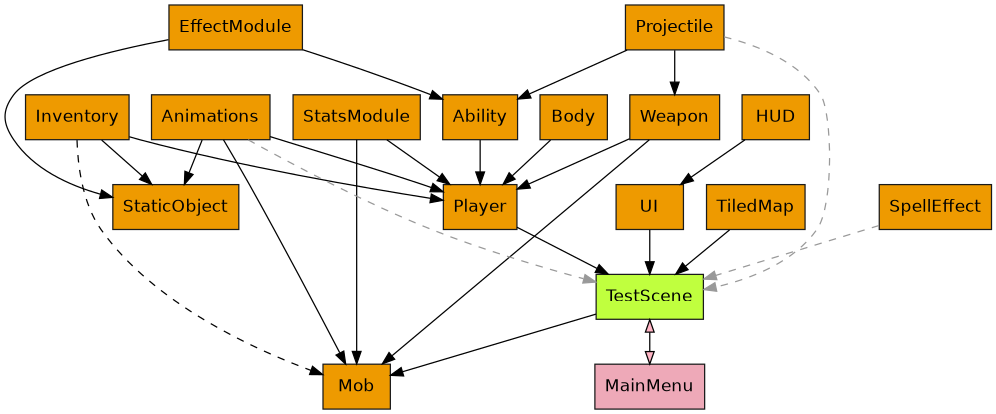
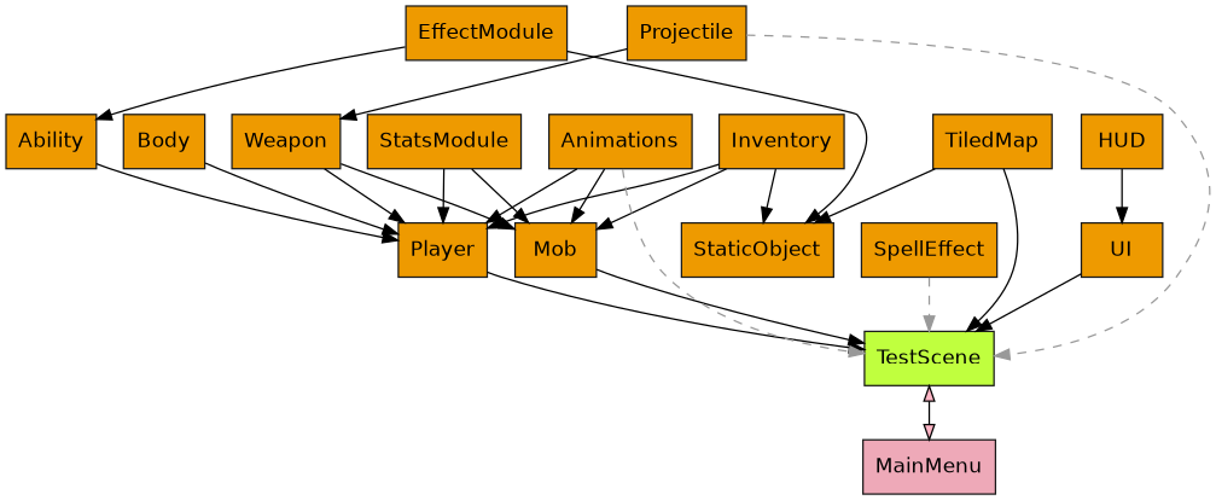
  digraph {
    fillcolor=orange2
    fontname=helvetica
    node [color=grey10 fillcolor=orange2 fontname=helvetica shape=box style=filled]
    n1 [fillcolor=olivedrab1 label=TestScene]
    MainMenu [fillcolor=pink2]
    Body
    Player
    Mob
    Weapon
    HUD
    UI
    Inventory
    StaticObject
    Ability
    StatsModule
    EffectModule
    Animations
    TiledMap
    Projectile
    SpellEffect
    n1 -> MainMenu [dir=both fillcolor=pink1]
    Body -> Player
    Player -> n1
-   n1 -> Mob
+   Mob -> n1
    Weapon -> Player
    Weapon -> Mob
    HUD -> UI
    UI -> n1
    Inventory -> Player
-   Inventory -> Mob [style=dashed]
+   Inventory -> Mob
    Inventory -> StaticObject
    Ability -> Player
    StatsModule -> Player
    StatsModule -> Mob
    EffectModule -> StaticObject
    EffectModule -> Ability
    Animations -> n1 [color=grey60 style=dashed]
    Animations -> Player
    Animations -> Mob
-   Animations -> StaticObject
+   TiledMap -> StaticObject
    TiledMap -> n1
    Projectile -> n1 [color=grey60 style=dashed]
    Projectile -> Weapon
-   Projectile -> Ability
    SpellEffect -> n1 [color=grey60 style=dashed]
  }
